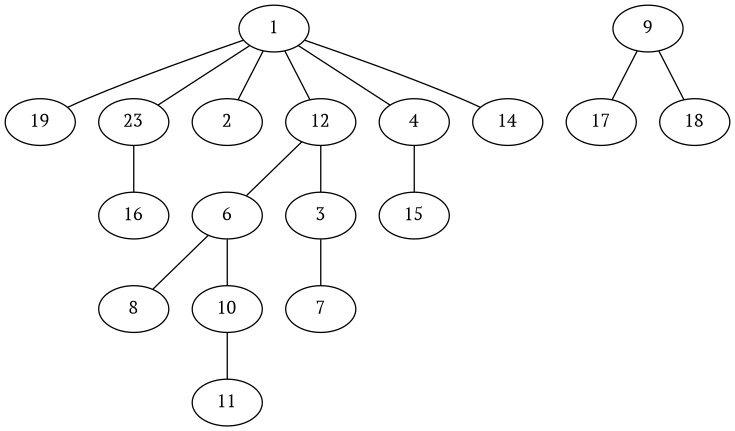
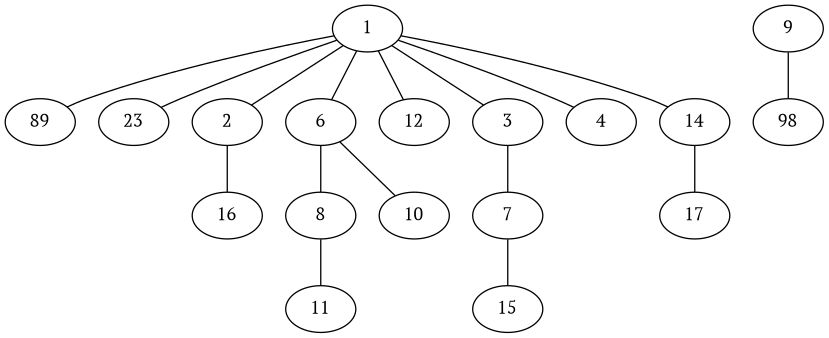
  strict graph {
    fontname="PT Serif"
    node [fontname="PT Serif"]
    edge [fontname="PT Serif"]
    1
-   19
+   19 [label=89]
    n3 [label=23]
    2
    6
    12
    3
    4
    14
    16
    8
    10
    7
    17
    11
    9
-   18
+   18 [label=98]
    15
    1 -- 19
    1 -- n3
    1 -- 2
-   12 -- 6
+   1 -- 6
    1 -- 12
-   12 -- 3
+   1 -- 3
    1 -- 4
    1 -- 14
-   n3 -- 16
+   2 -- 16
    6 -- 8
    6 -- 10
    3 -- 7
-   9 -- 17
-   10 -- 11
-   4 -- 15
+   14 -- 17
+   8 -- 11
+   7 -- 15
    9 -- 18
  }
